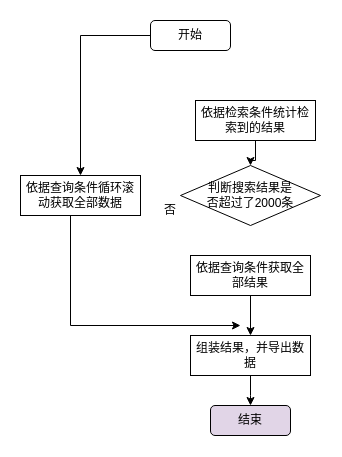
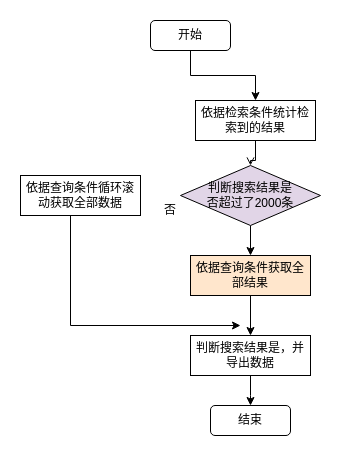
  <mxCell id="0" />
  <mxCell id="1" parent="0" />
- <mxCell id="2" style="edgeStyle=orthogonalEdgeStyle;rounded=0;orthogonalLoop=1;jettySize=auto;html=1;" edge="1" parent="1" source="3" target="11"><mxGeometry relative="1" as="geometry" /></mxCell>
+ <mxCell id="2" style="edgeStyle=orthogonalEdgeStyle;rounded=0;orthogonalLoop=1;jettySize=auto;html=1;entryX=0.5;entryY=0;entryDx=0;entryDy=0;" edge="1" parent="1" source="3" target="5"><mxGeometry relative="1" as="geometry" /></mxCell>
  <mxCell id="3" value="开始" style="rounded=1;whiteSpace=wrap;html=1;" vertex="1" parent="1"><mxGeometry x="150" y="20" width="80" height="30" as="geometry" /></mxCell>
- <mxCell id="4" style="edgeStyle=orthogonalEdgeStyle;rounded=0;orthogonalLoop=1;jettySize=auto;html=1;entryX=0.5;entryY=0;entryDx=0;entryDy=0;" edge="1" parent="1" source="5" target="7"><mxGeometry relative="1" as="geometry" /></mxCell>
+ <mxCell id="4" style="edgeStyle=orthogonalEdgeStyle;rounded=0;orthogonalLoop=1;jettySize=auto;html=1;entryX=0.5;entryY=0;entryDx=0;entryDy=0;endArrow=open;" edge="1" parent="1" source="5" target="7"><mxGeometry relative="1" as="geometry" /></mxCell>
  <mxCell id="5" value="依据检索条件统计检索到的结果" style="rounded=0;whiteSpace=wrap;html=1;" vertex="1" parent="1"><mxGeometry x="195" y="100" width="120" height="40" as="geometry" /></mxCell>
- <mxCell id="7" value="判断搜索结果是&lt;br&gt;否超过了2000条" style="rhombus;whiteSpace=wrap;html=1;" vertex="1" parent="1"><mxGeometry x="180" y="165" width="140" height="60" as="geometry" /></mxCell>
+ <mxCell id="6" style="edgeStyle=orthogonalEdgeStyle;rounded=0;orthogonalLoop=1;jettySize=auto;html=1;" edge="1" parent="1" source="7" target="9"><mxGeometry relative="1" as="geometry" /></mxCell>
+ <mxCell id="7" value="判断搜索结果是&lt;br&gt;否超过了2000条" style="rhombus;whiteSpace=wrap;html=1;fillColor=#e1d5e7;" vertex="1" parent="1"><mxGeometry x="180" y="165" width="140" height="60" as="geometry" /></mxCell>
  <mxCell id="8" style="edgeStyle=orthogonalEdgeStyle;rounded=0;orthogonalLoop=1;jettySize=auto;html=1;" edge="1" parent="1" source="9" target="14"><mxGeometry relative="1" as="geometry" /></mxCell>
- <mxCell id="9" value="依据查询条件获取全部结果" style="rounded=0;whiteSpace=wrap;html=1;" vertex="1" parent="1"><mxGeometry x="190" y="255" width="120" height="40" as="geometry" /></mxCell>
+ <mxCell id="9" value="依据查询条件获取全部结果" style="rounded=0;whiteSpace=wrap;html=1;fillColor=#ffe6cc;" vertex="1" parent="1"><mxGeometry x="190" y="255" width="120" height="40" as="geometry" /></mxCell>
  <mxCell id="10" style="edgeStyle=orthogonalEdgeStyle;rounded=0;orthogonalLoop=1;jettySize=auto;html=1;" edge="1" parent="1" source="11"><mxGeometry relative="1" as="geometry"><mxPoint x="240" y="325" as="targetPoint" /><Array as="points"><mxPoint x="70" y="325" /></Array></mxGeometry></mxCell>
  <mxCell id="11" value="依据查询条件循环滚动获取全部数据" style="rounded=0;whiteSpace=wrap;html=1;" vertex="1" parent="1"><mxGeometry x="20" y="175" width="120" height="40" as="geometry" /></mxCell>
  <mxCell id="12" value="否" style="text;html=1;strokeColor=none;fillColor=none;align=center;verticalAlign=middle;whiteSpace=wrap;rounded=0;" vertex="1" parent="1"><mxGeometry x="140" y="195" width="60" height="30" as="geometry" /></mxCell>
  <mxCell id="13" style="edgeStyle=orthogonalEdgeStyle;rounded=0;orthogonalLoop=1;jettySize=auto;html=1;" edge="1" parent="1" source="14"><mxGeometry relative="1" as="geometry"><mxPoint x="250" y="405" as="targetPoint" /></mxGeometry></mxCell>
- <mxCell id="14" value="组装结果，并导出数据" style="rounded=0;whiteSpace=wrap;html=1;" vertex="1" parent="1"><mxGeometry x="190" y="335" width="120" height="40" as="geometry" /></mxCell>
- <mxCell id="15" value="结束" style="rounded=1;whiteSpace=wrap;html=1;fillColor=#e1d5e7;" vertex="1" parent="1"><mxGeometry x="210" y="405" width="80" height="30" as="geometry" /></mxCell>
+ <mxCell id="14" value="判断搜索结果是，并导出数据" style="rounded=0;whiteSpace=wrap;html=1;" vertex="1" parent="1"><mxGeometry x="190" y="335" width="120" height="40" as="geometry" /></mxCell>
+ <mxCell id="15" value="结束" style="rounded=1;whiteSpace=wrap;html=1;" vertex="1" parent="1"><mxGeometry x="210" y="405" width="80" height="30" as="geometry" /></mxCell>
